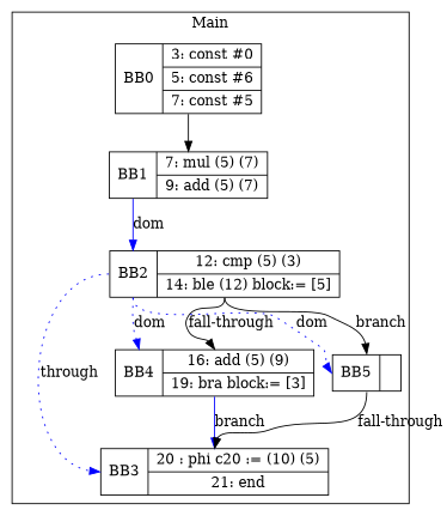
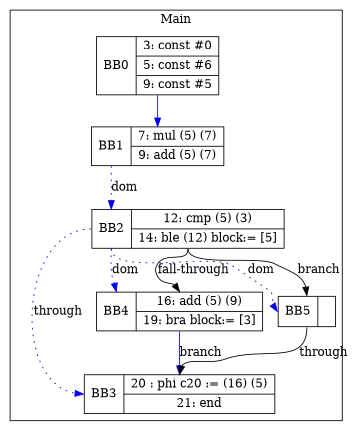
  digraph {
    node [shape=record]
    edge [headport=n tailport=s color=blue]
-   n1 [label="<b>BB0|{3: const #0|5: const #6|7: const #5}"]
+   n1 [label="<b>BB0|{3: const #0|5: const #6|9: const #5}"]
    n2 [label="<b>BB1|{7: mul (5) (7)|9: add (5) (7)}"]
    n3 [label="<b>BB2|{12: cmp (5) (3)|14: ble (12) block:= [5]}"]
-   n4 [label="<b>BB3|{20 : phi c20 := (10) (5)|21: end}"]
+   n4 [label="<b>BB3|{20 : phi c20 := (16) (5)|21: end}"]
    n5 [label="<b>BB4|{16: add (5) (9)|19: bra block:= [3]}"]
    n6 [label="<b>BB5|}"]
    subgraph cluster_1 {
      label=Main
      n1
      n2
      n3
      n4
      n5
      n6
    }
-   n1 -> n2 [color=""]
-   n2 -> n3 [headport=b label=dom style=solid tailport=b]
+   n1 -> n2
+   n2 -> n3 [headport=b label=dom style=dotted tailport=b]
    n3 -> n4 [headport=b label=through style=dotted tailport=b]
    n3 -> n5 [headport=b label=dom style=dotted tailport=b]
    n3 -> n5 [label="fall-through" color=""]
    n3 -> n6 [headport=b label=dom style=dotted tailport=b]
    n3 -> n6 [label=branch color=""]
    n5 -> n4 [label=branch]
-   n6 -> n4 [label="fall-through" color=""]
+   n6 -> n4 [label=through color=""]
  }
